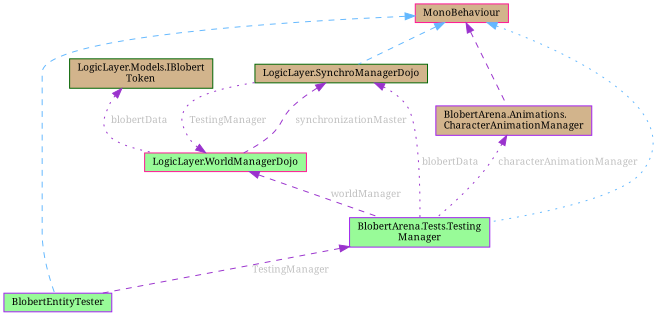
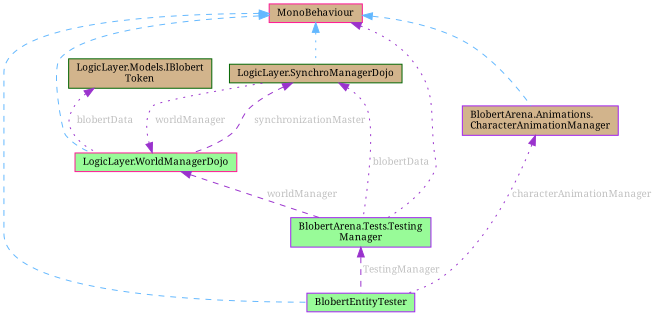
  digraph {
    fontname="Noto Serif"
    rankdir=TB
    node [color=purple fillcolor=tan fontname="Noto Serif" fontsize=10 shape=box style=filled]
    edge [color=darkorchid3 dir=back fontname="Noto Serif" fontsize=10 labelfontname=Helvetica labelfontsize=10 style=dashed fontcolor=grey]
    n1 [fillcolor=palegreen fontcolor=black height=0.2 label=BlobertEntityTester width=0.4]
    n2 [color=deeppink height=0.2 label=MonoBehaviour width=0.4]
    n3 [fillcolor=palegreen height=0.2 label="BlobertArena.Tests.Testing\lManager" width=0.4]
    n4 [color=darkgreen height=0.2 label="LogicLayer.SynchroManagerDojo" width=0.4]
    n5 [color=deeppink fillcolor=palegreen height=0.2 label="LogicLayer.WorldManagerDojo" width=0.4]
    n6 [height=0.2 label="BlobertArena.Animations.\lCharacterAnimationManager" width=0.4]
    n7 [color=darkgreen height=0.2 label="LogicLayer.Models.IBlobert\lToken" width=0.4]
    n2 -> n1 [color=steelblue1 fontcolor=""]
-   n2 -> n3 [color=steelblue1 style=dotted fontcolor=""]
-   n2 -> n4 [color=steelblue1 fontcolor=""]
-   n2 -> n6 [fontcolor=""]
+   n2 -> n3 [style=dotted fontcolor=""]
+   n2 -> n4 [color=steelblue1 style=dotted fontcolor=""]
+   n2 -> n5 [color=steelblue1 fontcolor=""]
+   n2 -> n6 [color=steelblue1 fontcolor=""]
    n3 -> n1 [label=" TestingManager"]
    n4 -> n3 [label=" blobertData" style=dotted]
    n4 -> n5 [label=" synchronizationMaster"]
    n5 -> n3 [label=" worldManager"]
-   n5 -> n4 [label=" TestingManager" style=dotted]
-   n6 -> n3 [label=" characterAnimationManager" style=dotted]
+   n5 -> n4 [label=" worldManager" style=dotted]
+   n6 -> n1 [label=" characterAnimationManager" style=dotted]
    n7 -> n5 [label=" blobertData" style=dotted]
  }
